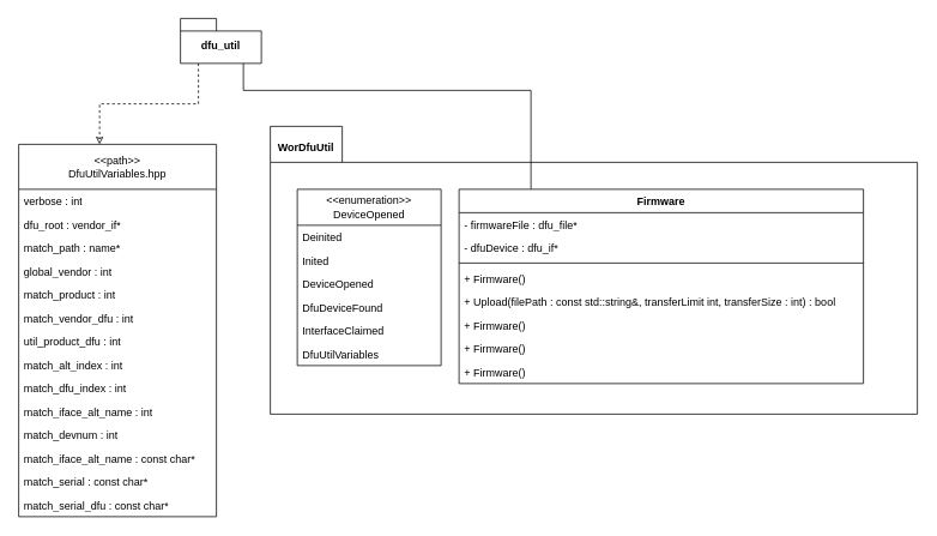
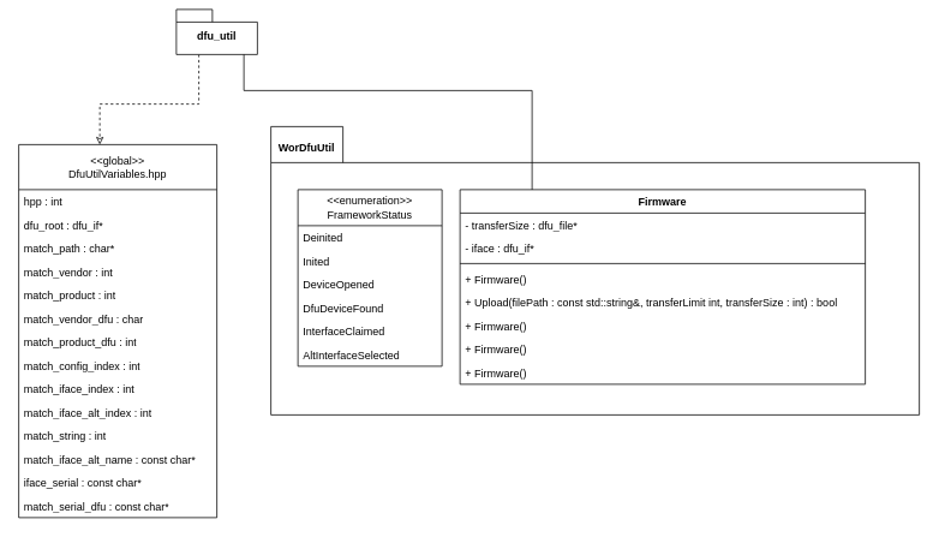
  <mxCell id="0" />
  <mxCell id="1" parent="0" />
  <mxCell id="2" value="&amp;nbsp; WorDfuUtil" style="shape=folder;fontStyle=1;spacingTop=10;tabWidth=80;tabHeight=40;tabPosition=left;shadow=0;noLabel=0;gradientColor=none;align=left;horizontal=1;verticalAlign=top;labelBorderColor=none;labelBackgroundColor=none;whiteSpace=wrap;html=1;labelPosition=center;verticalLabelPosition=middle;movable=1;resizable=1;rotatable=1;deletable=1;editable=1;locked=0;connectable=1;" parent="1" vertex="1"><mxGeometry x="300" y="140" width="720" height="320" as="geometry" /></mxCell>
- <mxCell id="3" value="&amp;lt;&amp;lt;path&amp;gt;&amp;gt;&lt;br&gt;DfuUtilVariables.hpp" style="swimlane;fontStyle=0;childLayout=stackLayout;horizontal=1;startSize=50;fillColor=none;horizontalStack=0;resizeParent=1;resizeParentMax=0;resizeLast=0;collapsible=1;marginBottom=0;whiteSpace=wrap;html=1;" vertex="1" parent="1"><mxGeometry x="20" y="160" width="220" height="414" as="geometry" /></mxCell>
- <mxCell id="4" value="verbose : int" style="text;strokeColor=none;fillColor=none;align=left;verticalAlign=top;spacingLeft=4;spacingRight=4;overflow=hidden;rotatable=0;points=[[0,0.5],[1,0.5]];portConstraint=eastwest;whiteSpace=wrap;html=1;" vertex="1" parent="3"><mxGeometry y="50" width="220" height="26" as="geometry" /></mxCell>
- <mxCell id="5" value="dfu_root : vendor_if*" style="text;strokeColor=none;fillColor=none;align=left;verticalAlign=top;spacingLeft=4;spacingRight=4;overflow=hidden;rotatable=0;points=[[0,0.5],[1,0.5]];portConstraint=eastwest;whiteSpace=wrap;html=1;" vertex="1" parent="3"><mxGeometry y="76" width="220" height="26" as="geometry" /></mxCell>
- <mxCell id="6" value="match_path : name*" style="text;strokeColor=none;fillColor=none;align=left;verticalAlign=top;spacingLeft=4;spacingRight=4;overflow=hidden;rotatable=0;points=[[0,0.5],[1,0.5]];portConstraint=eastwest;whiteSpace=wrap;html=1;" vertex="1" parent="3"><mxGeometry y="102" width="220" height="26" as="geometry" /></mxCell>
- <mxCell id="7" value="global_vendor : int" style="text;strokeColor=none;fillColor=none;align=left;verticalAlign=top;spacingLeft=4;spacingRight=4;overflow=hidden;rotatable=0;points=[[0,0.5],[1,0.5]];portConstraint=eastwest;whiteSpace=wrap;html=1;" vertex="1" parent="3"><mxGeometry y="128" width="220" height="26" as="geometry" /></mxCell>
+ <mxCell id="3" value="&amp;lt;&amp;lt;global&amp;gt;&amp;gt;&lt;br&gt;DfuUtilVariables.hpp" style="swimlane;fontStyle=0;childLayout=stackLayout;horizontal=1;startSize=50;fillColor=none;horizontalStack=0;resizeParent=1;resizeParentMax=0;resizeLast=0;collapsible=1;marginBottom=0;whiteSpace=wrap;html=1;" vertex="1" parent="1"><mxGeometry x="20" y="160" width="220" height="414" as="geometry" /></mxCell>
+ <mxCell id="4" value="hpp : int" style="text;strokeColor=none;fillColor=none;align=left;verticalAlign=top;spacingLeft=4;spacingRight=4;overflow=hidden;rotatable=0;points=[[0,0.5],[1,0.5]];portConstraint=eastwest;whiteSpace=wrap;html=1;" vertex="1" parent="3"><mxGeometry y="50" width="220" height="26" as="geometry" /></mxCell>
+ <mxCell id="5" value="dfu_root : dfu_if*" style="text;strokeColor=none;fillColor=none;align=left;verticalAlign=top;spacingLeft=4;spacingRight=4;overflow=hidden;rotatable=0;points=[[0,0.5],[1,0.5]];portConstraint=eastwest;whiteSpace=wrap;html=1;" vertex="1" parent="3"><mxGeometry y="76" width="220" height="26" as="geometry" /></mxCell>
+ <mxCell id="6" value="match_path : char*" style="text;strokeColor=none;fillColor=none;align=left;verticalAlign=top;spacingLeft=4;spacingRight=4;overflow=hidden;rotatable=0;points=[[0,0.5],[1,0.5]];portConstraint=eastwest;whiteSpace=wrap;html=1;" vertex="1" parent="3"><mxGeometry y="102" width="220" height="26" as="geometry" /></mxCell>
+ <mxCell id="7" value="match_vendor : int" style="text;strokeColor=none;fillColor=none;align=left;verticalAlign=top;spacingLeft=4;spacingRight=4;overflow=hidden;rotatable=0;points=[[0,0.5],[1,0.5]];portConstraint=eastwest;whiteSpace=wrap;html=1;" vertex="1" parent="3"><mxGeometry y="128" width="220" height="26" as="geometry" /></mxCell>
  <mxCell id="8" value="match_product : int" style="text;strokeColor=none;fillColor=none;align=left;verticalAlign=top;spacingLeft=4;spacingRight=4;overflow=hidden;rotatable=0;points=[[0,0.5],[1,0.5]];portConstraint=eastwest;whiteSpace=wrap;html=1;" vertex="1" parent="3"><mxGeometry y="154" width="220" height="26" as="geometry" /></mxCell>
- <mxCell id="9" value="match_vendor_dfu : int" style="text;strokeColor=none;fillColor=none;align=left;verticalAlign=top;spacingLeft=4;spacingRight=4;overflow=hidden;rotatable=0;points=[[0,0.5],[1,0.5]];portConstraint=eastwest;whiteSpace=wrap;html=1;" vertex="1" parent="3"><mxGeometry y="180" width="220" height="26" as="geometry" /></mxCell>
- <mxCell id="10" value="util_product_dfu : int" style="text;strokeColor=none;fillColor=none;align=left;verticalAlign=top;spacingLeft=4;spacingRight=4;overflow=hidden;rotatable=0;points=[[0,0.5],[1,0.5]];portConstraint=eastwest;whiteSpace=wrap;html=1;" vertex="1" parent="3"><mxGeometry y="206" width="220" height="26" as="geometry" /></mxCell>
- <mxCell id="11" value="match_alt_index : int" style="text;strokeColor=none;fillColor=none;align=left;verticalAlign=top;spacingLeft=4;spacingRight=4;overflow=hidden;rotatable=0;points=[[0,0.5],[1,0.5]];portConstraint=eastwest;whiteSpace=wrap;html=1;" vertex="1" parent="3"><mxGeometry y="232" width="220" height="26" as="geometry" /></mxCell>
- <mxCell id="12" value="match_dfu_index : int" style="text;strokeColor=none;fillColor=none;align=left;verticalAlign=top;spacingLeft=4;spacingRight=4;overflow=hidden;rotatable=0;points=[[0,0.5],[1,0.5]];portConstraint=eastwest;whiteSpace=wrap;html=1;" vertex="1" parent="3"><mxGeometry y="258" width="220" height="26" as="geometry" /></mxCell>
- <mxCell id="13" value="match_iface_alt_name : int" style="text;strokeColor=none;fillColor=none;align=left;verticalAlign=top;spacingLeft=4;spacingRight=4;overflow=hidden;rotatable=0;points=[[0,0.5],[1,0.5]];portConstraint=eastwest;whiteSpace=wrap;html=1;" vertex="1" parent="3"><mxGeometry y="284" width="220" height="26" as="geometry" /></mxCell>
- <mxCell id="14" value="match_devnum : int" style="text;strokeColor=none;fillColor=none;align=left;verticalAlign=top;spacingLeft=4;spacingRight=4;overflow=hidden;rotatable=0;points=[[0,0.5],[1,0.5]];portConstraint=eastwest;whiteSpace=wrap;html=1;" vertex="1" parent="3"><mxGeometry y="310" width="220" height="26" as="geometry" /></mxCell>
+ <mxCell id="9" value="match_vendor_dfu : char" style="text;strokeColor=none;fillColor=none;align=left;verticalAlign=top;spacingLeft=4;spacingRight=4;overflow=hidden;rotatable=0;points=[[0,0.5],[1,0.5]];portConstraint=eastwest;whiteSpace=wrap;html=1;" vertex="1" parent="3"><mxGeometry y="180" width="220" height="26" as="geometry" /></mxCell>
+ <mxCell id="10" value="match_product_dfu : int" style="text;strokeColor=none;fillColor=none;align=left;verticalAlign=top;spacingLeft=4;spacingRight=4;overflow=hidden;rotatable=0;points=[[0,0.5],[1,0.5]];portConstraint=eastwest;whiteSpace=wrap;html=1;" vertex="1" parent="3"><mxGeometry y="206" width="220" height="26" as="geometry" /></mxCell>
+ <mxCell id="11" value="match_config_index : int" style="text;strokeColor=none;fillColor=none;align=left;verticalAlign=top;spacingLeft=4;spacingRight=4;overflow=hidden;rotatable=0;points=[[0,0.5],[1,0.5]];portConstraint=eastwest;whiteSpace=wrap;html=1;" vertex="1" parent="3"><mxGeometry y="232" width="220" height="26" as="geometry" /></mxCell>
+ <mxCell id="12" value="match_iface_index : int" style="text;strokeColor=none;fillColor=none;align=left;verticalAlign=top;spacingLeft=4;spacingRight=4;overflow=hidden;rotatable=0;points=[[0,0.5],[1,0.5]];portConstraint=eastwest;whiteSpace=wrap;html=1;" vertex="1" parent="3"><mxGeometry y="258" width="220" height="26" as="geometry" /></mxCell>
+ <mxCell id="13" value="match_iface_alt_index : int" style="text;strokeColor=none;fillColor=none;align=left;verticalAlign=top;spacingLeft=4;spacingRight=4;overflow=hidden;rotatable=0;points=[[0,0.5],[1,0.5]];portConstraint=eastwest;whiteSpace=wrap;html=1;" vertex="1" parent="3"><mxGeometry y="284" width="220" height="26" as="geometry" /></mxCell>
+ <mxCell id="14" value="match_string : int" style="text;strokeColor=none;fillColor=none;align=left;verticalAlign=top;spacingLeft=4;spacingRight=4;overflow=hidden;rotatable=0;points=[[0,0.5],[1,0.5]];portConstraint=eastwest;whiteSpace=wrap;html=1;" vertex="1" parent="3"><mxGeometry y="310" width="220" height="26" as="geometry" /></mxCell>
  <mxCell id="15" value="match_iface_alt_name : const char*" style="text;strokeColor=none;fillColor=none;align=left;verticalAlign=top;spacingLeft=4;spacingRight=4;overflow=hidden;rotatable=0;points=[[0,0.5],[1,0.5]];portConstraint=eastwest;whiteSpace=wrap;html=1;" vertex="1" parent="3"><mxGeometry y="336" width="220" height="26" as="geometry" /></mxCell>
- <mxCell id="16" value="match_serial : const char*" style="text;strokeColor=none;fillColor=none;align=left;verticalAlign=top;spacingLeft=4;spacingRight=4;overflow=hidden;rotatable=0;points=[[0,0.5],[1,0.5]];portConstraint=eastwest;whiteSpace=wrap;html=1;" vertex="1" parent="3"><mxGeometry y="362" width="220" height="26" as="geometry" /></mxCell>
+ <mxCell id="16" value="iface_serial : const char*" style="text;strokeColor=none;fillColor=none;align=left;verticalAlign=top;spacingLeft=4;spacingRight=4;overflow=hidden;rotatable=0;points=[[0,0.5],[1,0.5]];portConstraint=eastwest;whiteSpace=wrap;html=1;" vertex="1" parent="3"><mxGeometry y="362" width="220" height="26" as="geometry" /></mxCell>
  <mxCell id="17" value="match_serial_dfu : const char*" style="text;strokeColor=none;fillColor=none;align=left;verticalAlign=top;spacingLeft=4;spacingRight=4;overflow=hidden;rotatable=0;points=[[0,0.5],[1,0.5]];portConstraint=eastwest;whiteSpace=wrap;html=1;" vertex="1" parent="3"><mxGeometry y="388" width="220" height="26" as="geometry" /></mxCell>
  <mxCell id="18" style="edgeStyle=orthogonalEdgeStyle;rounded=0;orthogonalLoop=1;jettySize=auto;html=1;dashed=1;endArrow=classic;endFill=0;" edge="1" parent="1" source="19" target="3"><mxGeometry relative="1" as="geometry"><Array as="points"><mxPoint x="220" y="115" /><mxPoint x="110" y="115" /></Array></mxGeometry></mxCell>
- <mxCell id="19" value="dfu_util" style="shape=folder;fontStyle=1;spacingTop=10;tabWidth=40;tabHeight=14;tabPosition=left;html=1;whiteSpace=wrap;" vertex="1" parent="1"><mxGeometry x="200" y="20" width="90" height="50" as="geometry" /></mxCell>
- <mxCell id="20" value="&amp;lt;&amp;lt;enumeration&amp;gt;&amp;gt;&lt;br&gt;DeviceOpened" style="swimlane;fontStyle=0;childLayout=stackLayout;horizontal=1;startSize=40;fillColor=none;horizontalStack=0;resizeParent=1;resizeParentMax=0;resizeLast=0;collapsible=1;marginBottom=0;whiteSpace=wrap;html=1;" vertex="1" parent="1"><mxGeometry x="330" y="210" width="160" height="196" as="geometry" /></mxCell>
+ <mxCell id="19" value="dfu_util" style="shape=folder;fontStyle=1;spacingTop=10;tabWidth=40;tabHeight=14;tabPosition=left;html=1;whiteSpace=wrap;" vertex="1" parent="1"><mxGeometry x="195" y="10" width="90" height="50" as="geometry" /></mxCell>
+ <mxCell id="20" value="&amp;lt;&amp;lt;enumeration&amp;gt;&amp;gt;&lt;br&gt;FrameworkStatus" style="swimlane;fontStyle=0;childLayout=stackLayout;horizontal=1;startSize=40;fillColor=none;horizontalStack=0;resizeParent=1;resizeParentMax=0;resizeLast=0;collapsible=1;marginBottom=0;whiteSpace=wrap;html=1;" vertex="1" parent="1"><mxGeometry x="330" y="210" width="160" height="196" as="geometry" /></mxCell>
  <mxCell id="21" value="Deinited" style="text;strokeColor=none;fillColor=none;align=left;verticalAlign=top;spacingLeft=4;spacingRight=4;overflow=hidden;rotatable=0;points=[[0,0.5],[1,0.5]];portConstraint=eastwest;whiteSpace=wrap;html=1;" vertex="1" parent="20"><mxGeometry y="40" width="160" height="26" as="geometry" /></mxCell>
  <mxCell id="22" value="Inited" style="text;strokeColor=none;fillColor=none;align=left;verticalAlign=top;spacingLeft=4;spacingRight=4;overflow=hidden;rotatable=0;points=[[0,0.5],[1,0.5]];portConstraint=eastwest;whiteSpace=wrap;html=1;" vertex="1" parent="20"><mxGeometry y="66" width="160" height="26" as="geometry" /></mxCell>
  <mxCell id="23" value="DeviceOpened" style="text;strokeColor=none;fillColor=none;align=left;verticalAlign=top;spacingLeft=4;spacingRight=4;overflow=hidden;rotatable=0;points=[[0,0.5],[1,0.5]];portConstraint=eastwest;whiteSpace=wrap;html=1;" vertex="1" parent="20"><mxGeometry y="92" width="160" height="26" as="geometry" /></mxCell>
  <mxCell id="24" value="DfuDeviceFound" style="text;strokeColor=none;fillColor=none;align=left;verticalAlign=top;spacingLeft=4;spacingRight=4;overflow=hidden;rotatable=0;points=[[0,0.5],[1,0.5]];portConstraint=eastwest;whiteSpace=wrap;html=1;" vertex="1" parent="20"><mxGeometry y="118" width="160" height="26" as="geometry" /></mxCell>
  <mxCell id="25" value="InterfaceClaimed" style="text;strokeColor=none;fillColor=none;align=left;verticalAlign=top;spacingLeft=4;spacingRight=4;overflow=hidden;rotatable=0;points=[[0,0.5],[1,0.5]];portConstraint=eastwest;whiteSpace=wrap;html=1;" vertex="1" parent="20"><mxGeometry y="144" width="160" height="26" as="geometry" /></mxCell>
- <mxCell id="26" value="DfuUtilVariables" style="text;strokeColor=none;fillColor=none;align=left;verticalAlign=top;spacingLeft=4;spacingRight=4;overflow=hidden;rotatable=0;points=[[0,0.5],[1,0.5]];portConstraint=eastwest;whiteSpace=wrap;html=1;" vertex="1" parent="20"><mxGeometry y="170" width="160" height="26" as="geometry" /></mxCell>
+ <mxCell id="26" value="AltInterfaceSelected" style="text;strokeColor=none;fillColor=none;align=left;verticalAlign=top;spacingLeft=4;spacingRight=4;overflow=hidden;rotatable=0;points=[[0,0.5],[1,0.5]];portConstraint=eastwest;whiteSpace=wrap;html=1;" vertex="1" parent="20"><mxGeometry y="170" width="160" height="26" as="geometry" /></mxCell>
  <mxCell id="27" style="edgeStyle=orthogonalEdgeStyle;rounded=0;orthogonalLoop=1;jettySize=auto;html=1;endArrow=none;endFill=0;" edge="1" parent="1" source="28" target="19"><mxGeometry relative="1" as="geometry"><Array as="points"><mxPoint x="590" y="100" /><mxPoint x="270" y="100" /></Array></mxGeometry></mxCell>
  <mxCell id="28" value="Firmware" style="swimlane;fontStyle=1;align=center;verticalAlign=top;childLayout=stackLayout;horizontal=1;startSize=26;horizontalStack=0;resizeParent=1;resizeParentMax=0;resizeLast=0;collapsible=1;marginBottom=0;whiteSpace=wrap;html=1;" vertex="1" parent="1"><mxGeometry x="510" y="210" width="450" height="216" as="geometry"><mxRectangle x="230" y="370" width="100" height="30" as="alternateBounds" /></mxGeometry></mxCell>
- <mxCell id="29" value="- firmwareFile : dfu_file*" style="text;strokeColor=none;fillColor=none;align=left;verticalAlign=top;spacingLeft=4;spacingRight=4;overflow=hidden;rotatable=0;points=[[0,0.5],[1,0.5]];portConstraint=eastwest;whiteSpace=wrap;html=1;" vertex="1" parent="28"><mxGeometry y="26" width="450" height="26" as="geometry" /></mxCell>
- <mxCell id="30" value="- dfuDevice : dfu_if*" style="text;strokeColor=none;fillColor=none;align=left;verticalAlign=top;spacingLeft=4;spacingRight=4;overflow=hidden;rotatable=0;points=[[0,0.5],[1,0.5]];portConstraint=eastwest;whiteSpace=wrap;html=1;" vertex="1" parent="28"><mxGeometry y="52" width="450" height="26" as="geometry" /></mxCell>
+ <mxCell id="29" value="- transferSize : dfu_file*" style="text;strokeColor=none;fillColor=none;align=left;verticalAlign=top;spacingLeft=4;spacingRight=4;overflow=hidden;rotatable=0;points=[[0,0.5],[1,0.5]];portConstraint=eastwest;whiteSpace=wrap;html=1;" vertex="1" parent="28"><mxGeometry y="26" width="450" height="26" as="geometry" /></mxCell>
+ <mxCell id="30" value="- iface : dfu_if*" style="text;strokeColor=none;fillColor=none;align=left;verticalAlign=top;spacingLeft=4;spacingRight=4;overflow=hidden;rotatable=0;points=[[0,0.5],[1,0.5]];portConstraint=eastwest;whiteSpace=wrap;html=1;" vertex="1" parent="28"><mxGeometry y="52" width="450" height="26" as="geometry" /></mxCell>
  <mxCell id="31" value="" style="line;strokeWidth=1;fillColor=none;align=left;verticalAlign=middle;spacingTop=-1;spacingLeft=3;spacingRight=3;rotatable=0;labelPosition=right;points=[];portConstraint=eastwest;strokeColor=inherit;" vertex="1" parent="28"><mxGeometry y="78" width="450" height="8" as="geometry" /></mxCell>
  <mxCell id="32" value="+ Firmware()" style="text;strokeColor=none;fillColor=none;align=left;verticalAlign=top;spacingLeft=4;spacingRight=4;overflow=hidden;rotatable=0;points=[[0,0.5],[1,0.5]];portConstraint=eastwest;whiteSpace=wrap;html=1;" vertex="1" parent="28"><mxGeometry y="86" width="450" height="26" as="geometry" /></mxCell>
  <mxCell id="33" value="+ Upload(filePath : const std::string&amp;amp;, transferLimit int, transferSize : int) : bool" style="text;strokeColor=none;fillColor=none;align=left;verticalAlign=top;spacingLeft=4;spacingRight=4;overflow=hidden;rotatable=0;points=[[0,0.5],[1,0.5]];portConstraint=eastwest;whiteSpace=wrap;html=1;" vertex="1" parent="28"><mxGeometry y="112" width="450" height="26" as="geometry" /></mxCell>
  <mxCell id="34" value="+ Firmware()" style="text;strokeColor=none;fillColor=none;align=left;verticalAlign=top;spacingLeft=4;spacingRight=4;overflow=hidden;rotatable=0;points=[[0,0.5],[1,0.5]];portConstraint=eastwest;whiteSpace=wrap;html=1;" vertex="1" parent="28"><mxGeometry y="138" width="450" height="26" as="geometry" /></mxCell>
  <mxCell id="35" value="+ Firmware()" style="text;strokeColor=none;fillColor=none;align=left;verticalAlign=top;spacingLeft=4;spacingRight=4;overflow=hidden;rotatable=0;points=[[0,0.5],[1,0.5]];portConstraint=eastwest;whiteSpace=wrap;html=1;" vertex="1" parent="28"><mxGeometry y="164" width="450" height="26" as="geometry" /></mxCell>
  <mxCell id="36" value="+ Firmware()" style="text;strokeColor=none;fillColor=none;align=left;verticalAlign=top;spacingLeft=4;spacingRight=4;overflow=hidden;rotatable=0;points=[[0,0.5],[1,0.5]];portConstraint=eastwest;whiteSpace=wrap;html=1;" vertex="1" parent="28"><mxGeometry y="190" width="450" height="26" as="geometry" /></mxCell>
